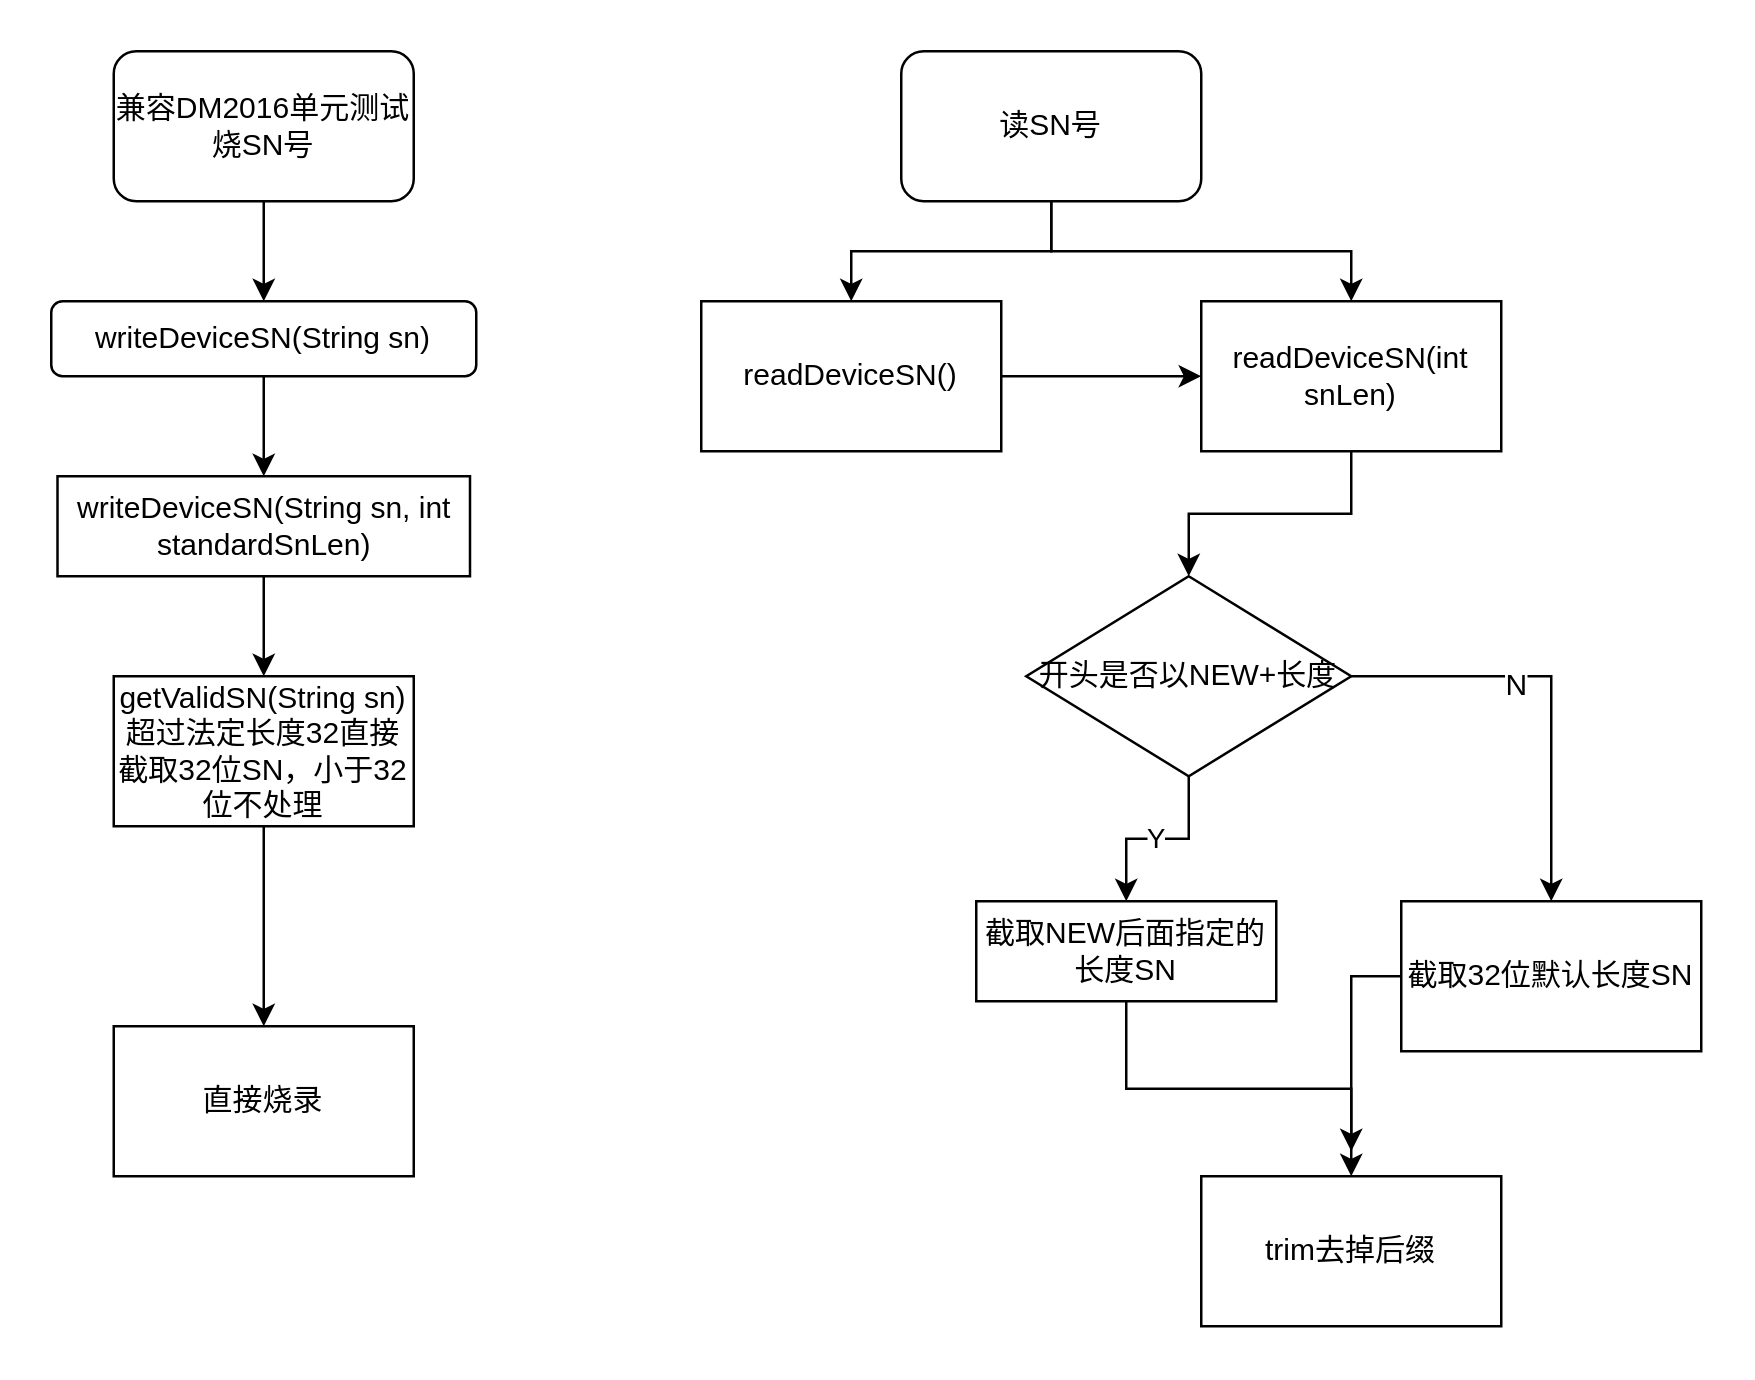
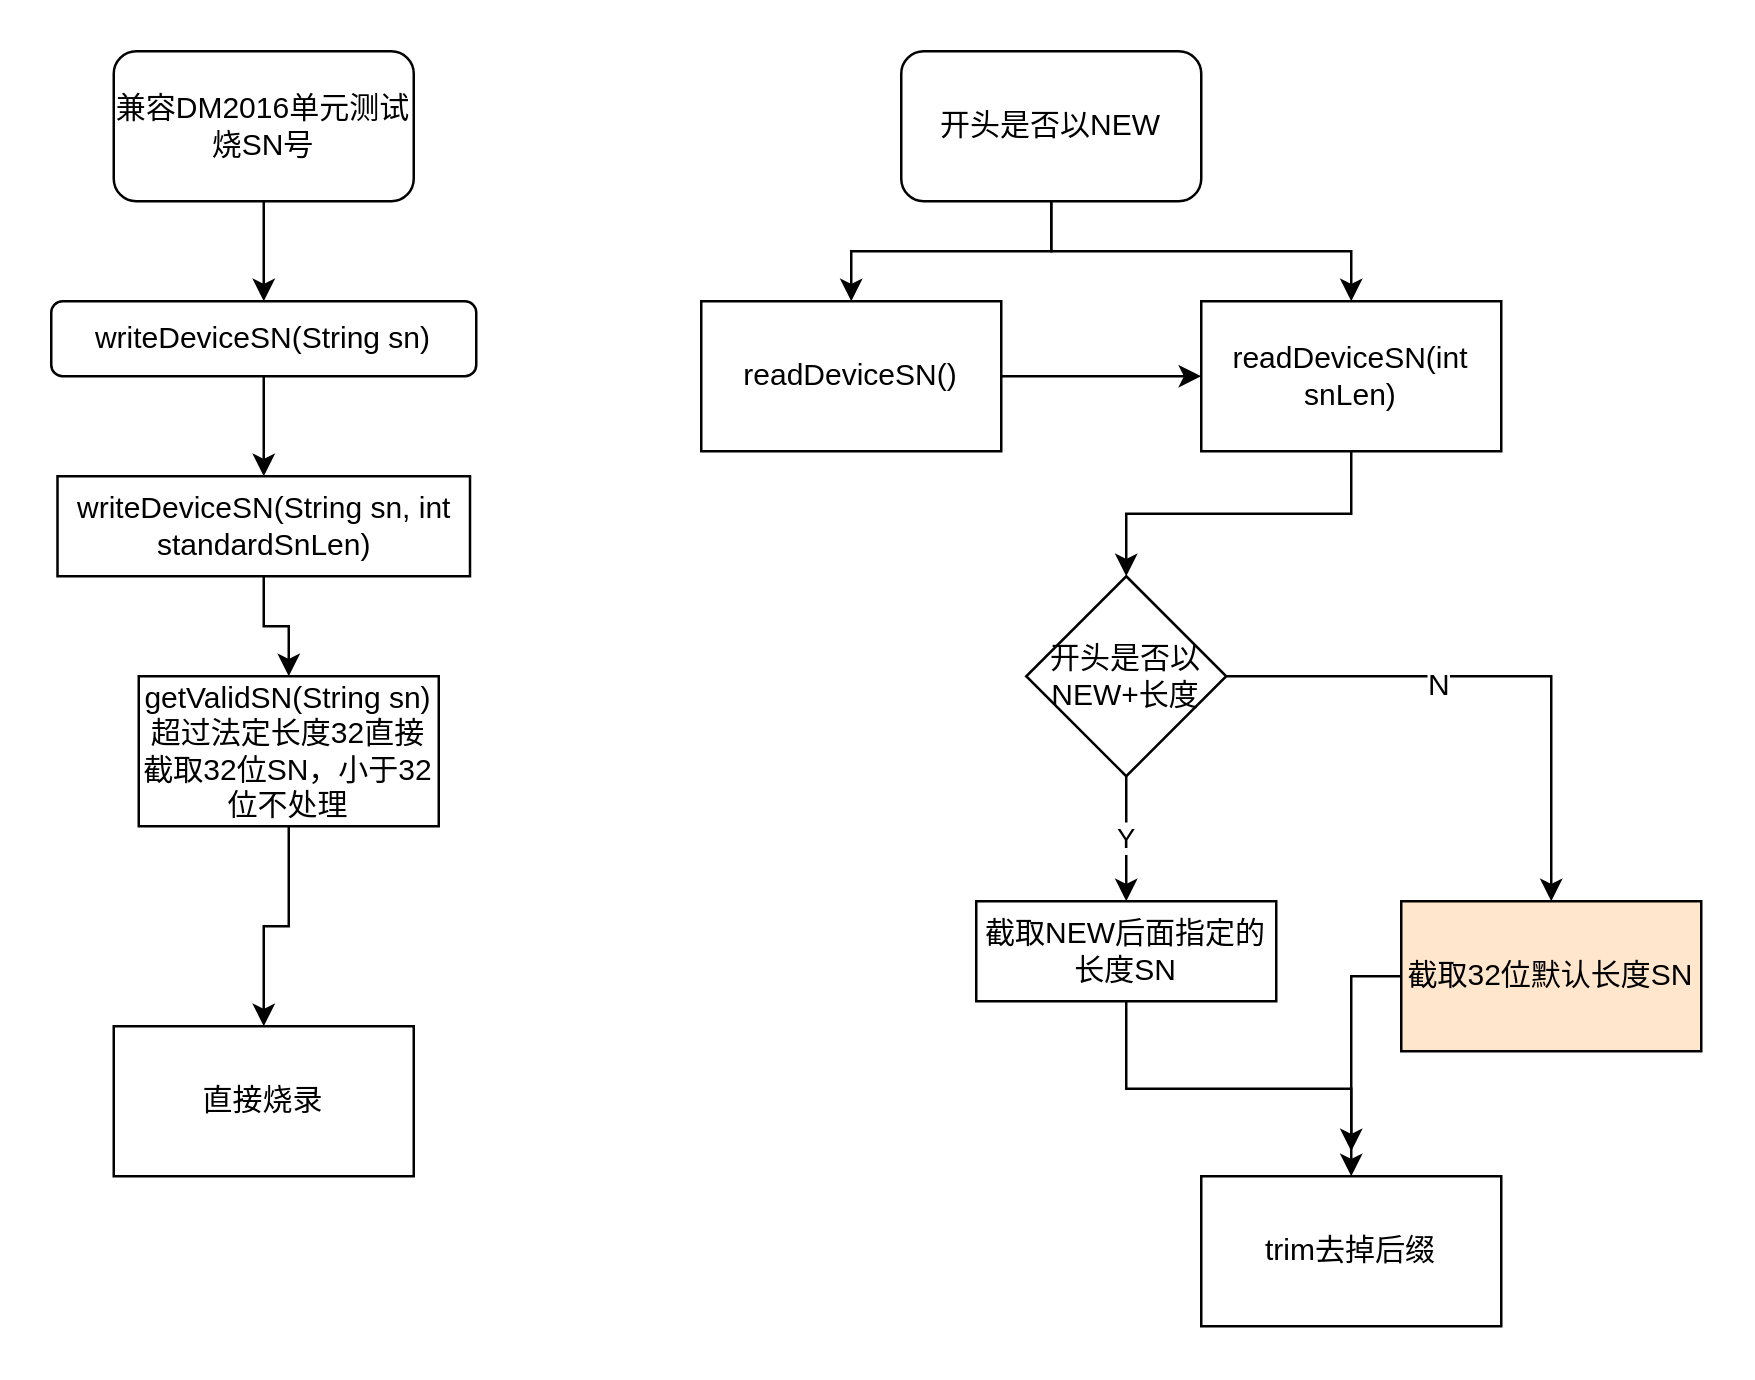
  <mxCell id="0" />
  <mxCell id="1" parent="0" />
  <mxCell id="2" value="" style="edgeStyle=orthogonalEdgeStyle;rounded=0;orthogonalLoop=1;jettySize=auto;html=1;" edge="1" parent="1" source="3" target="5"><mxGeometry relative="1" as="geometry" /></mxCell>
  <mxCell id="3" value="writeDeviceSN(String sn)" style="rounded=1;whiteSpace=wrap;html=1;fontSize=12;glass=0;strokeWidth=1;shadow=0;" parent="1" vertex="1"><mxGeometry x="20" y="120" width="170" height="30" as="geometry" /></mxCell>
  <mxCell id="4" value="" style="edgeStyle=orthogonalEdgeStyle;rounded=0;orthogonalLoop=1;jettySize=auto;html=1;" edge="1" parent="1" source="5" target="7"><mxGeometry relative="1" as="geometry" /></mxCell>
  <mxCell id="5" value="writeDeviceSN(String sn, int standardSnLen)" style="rounded=0;whiteSpace=wrap;html=1;" vertex="1" parent="1"><mxGeometry x="22.5" y="190" width="165" height="40" as="geometry" /></mxCell>
  <mxCell id="6" value="" style="edgeStyle=orthogonalEdgeStyle;rounded=0;orthogonalLoop=1;jettySize=auto;html=1;" edge="1" parent="1" source="7" target="8"><mxGeometry relative="1" as="geometry" /></mxCell>
- <mxCell id="7" value="getValidSN(String sn)&lt;br&gt;超过法定长度32直接截取32位SN，小于32位不处理" style="rounded=0;whiteSpace=wrap;html=1;" vertex="1" parent="1"><mxGeometry x="45" y="270" width="120" height="60" as="geometry" /></mxCell>
+ <mxCell id="7" value="getValidSN(String sn)&lt;br&gt;超过法定长度32直接截取32位SN，小于32位不处理" style="rounded=0;whiteSpace=wrap;html=1;" vertex="1" parent="1"><mxGeometry x="55" y="270" width="120" height="60" as="geometry" /></mxCell>
  <mxCell id="8" value="直接烧录" style="rounded=0;whiteSpace=wrap;html=1;" vertex="1" parent="1"><mxGeometry x="45" y="410" width="120" height="60" as="geometry" /></mxCell>
  <mxCell id="9" value="" style="edgeStyle=orthogonalEdgeStyle;rounded=0;orthogonalLoop=1;jettySize=auto;html=1;" edge="1" parent="1" source="10"><mxGeometry relative="1" as="geometry"><mxPoint x="105" y="120" as="targetPoint" /></mxGeometry></mxCell>
  <mxCell id="10" value="兼容DM2016单元测试&lt;br&gt;烧SN号" style="rounded=1;whiteSpace=wrap;html=1;" vertex="1" parent="1"><mxGeometry x="45" y="20" width="120" height="60" as="geometry" /></mxCell>
  <mxCell id="11" style="edgeStyle=orthogonalEdgeStyle;rounded=0;orthogonalLoop=1;jettySize=auto;html=1;" edge="1" parent="1" source="13" target="15"><mxGeometry relative="1" as="geometry" /></mxCell>
  <mxCell id="12" style="edgeStyle=orthogonalEdgeStyle;rounded=0;orthogonalLoop=1;jettySize=auto;html=1;" edge="1" parent="1" source="13" target="17"><mxGeometry relative="1" as="geometry" /></mxCell>
- <mxCell id="13" value="读SN号" style="rounded=1;whiteSpace=wrap;html=1;" vertex="1" parent="1"><mxGeometry x="360" y="20" width="120" height="60" as="geometry" /></mxCell>
+ <mxCell id="13" value="开头是否以NEW" style="rounded=1;whiteSpace=wrap;html=1;" vertex="1" parent="1"><mxGeometry x="360" y="20" width="120" height="60" as="geometry" /></mxCell>
  <mxCell id="14" style="edgeStyle=orthogonalEdgeStyle;rounded=0;orthogonalLoop=1;jettySize=auto;html=1;exitX=1;exitY=0.5;exitDx=0;exitDy=0;entryX=0;entryY=0.5;entryDx=0;entryDy=0;" edge="1" parent="1" source="15" target="17"><mxGeometry relative="1" as="geometry" /></mxCell>
  <mxCell id="15" value="readDeviceSN()" style="rounded=0;whiteSpace=wrap;html=1;" vertex="1" parent="1"><mxGeometry x="280" y="120" width="120" height="60" as="geometry" /></mxCell>
  <mxCell id="16" style="edgeStyle=orthogonalEdgeStyle;rounded=0;orthogonalLoop=1;jettySize=auto;html=1;" edge="1" parent="1" source="17" target="21"><mxGeometry relative="1" as="geometry" /></mxCell>
  <mxCell id="17" value="readDeviceSN(int snLen)" style="rounded=0;whiteSpace=wrap;html=1;" vertex="1" parent="1"><mxGeometry x="480" y="120" width="120" height="60" as="geometry" /></mxCell>
  <mxCell id="18" value="Y" style="edgeStyle=orthogonalEdgeStyle;rounded=0;orthogonalLoop=1;jettySize=auto;html=1;" edge="1" parent="1" source="21" target="23"><mxGeometry relative="1" as="geometry" /></mxCell>
  <mxCell id="19" style="edgeStyle=orthogonalEdgeStyle;rounded=0;orthogonalLoop=1;jettySize=auto;html=1;entryX=0.5;entryY=0;entryDx=0;entryDy=0;" edge="1" parent="1" source="21" target="25"><mxGeometry relative="1" as="geometry" /></mxCell>
  <mxCell id="20" value="N" style="text;html=1;align=center;verticalAlign=middle;resizable=0;points=[];labelBackgroundColor=#ffffff;" vertex="1" connectable="0" parent="19"><mxGeometry x="-0.236" y="-3" relative="1" as="geometry"><mxPoint as="offset" /></mxGeometry></mxCell>
- <mxCell id="21" value="开头是否以NEW+长度" style="rhombus;whiteSpace=wrap;html=1;" vertex="1" parent="1"><mxGeometry x="410" y="230" width="130" height="80" as="geometry" /></mxCell>
+ <mxCell id="21" value="开头是否以NEW+长度" style="rhombus;whiteSpace=wrap;html=1;" vertex="1" parent="1"><mxGeometry x="410" y="230" width="80" height="80" as="geometry" /></mxCell>
  <mxCell id="22" style="edgeStyle=orthogonalEdgeStyle;rounded=0;orthogonalLoop=1;jettySize=auto;html=1;exitX=0.5;exitY=1;exitDx=0;exitDy=0;entryX=0.5;entryY=0;entryDx=0;entryDy=0;" edge="1" parent="1" source="23" target="26"><mxGeometry relative="1" as="geometry" /></mxCell>
  <mxCell id="23" value="截取NEW后面指定的长度SN" style="rounded=0;whiteSpace=wrap;html=1;" vertex="1" parent="1"><mxGeometry x="390" y="360" width="120" height="40" as="geometry" /></mxCell>
  <mxCell id="24" style="edgeStyle=orthogonalEdgeStyle;rounded=0;orthogonalLoop=1;jettySize=auto;html=1;" edge="1" parent="1" source="25"><mxGeometry relative="1" as="geometry"><mxPoint x="540" y="460" as="targetPoint" /></mxGeometry></mxCell>
- <mxCell id="25" value="截取32位默认长度SN" style="rounded=0;whiteSpace=wrap;html=1;" vertex="1" parent="1"><mxGeometry x="560" y="360" width="120" height="60" as="geometry" /></mxCell>
+ <mxCell id="25" value="截取32位默认长度SN" style="rounded=0;whiteSpace=wrap;html=1;fillColor=#ffe6cc;" vertex="1" parent="1"><mxGeometry x="560" y="360" width="120" height="60" as="geometry" /></mxCell>
  <mxCell id="26" value="trim去掉后缀" style="rounded=0;whiteSpace=wrap;html=1;" vertex="1" parent="1"><mxGeometry x="480" y="470" width="120" height="60" as="geometry" /></mxCell>
